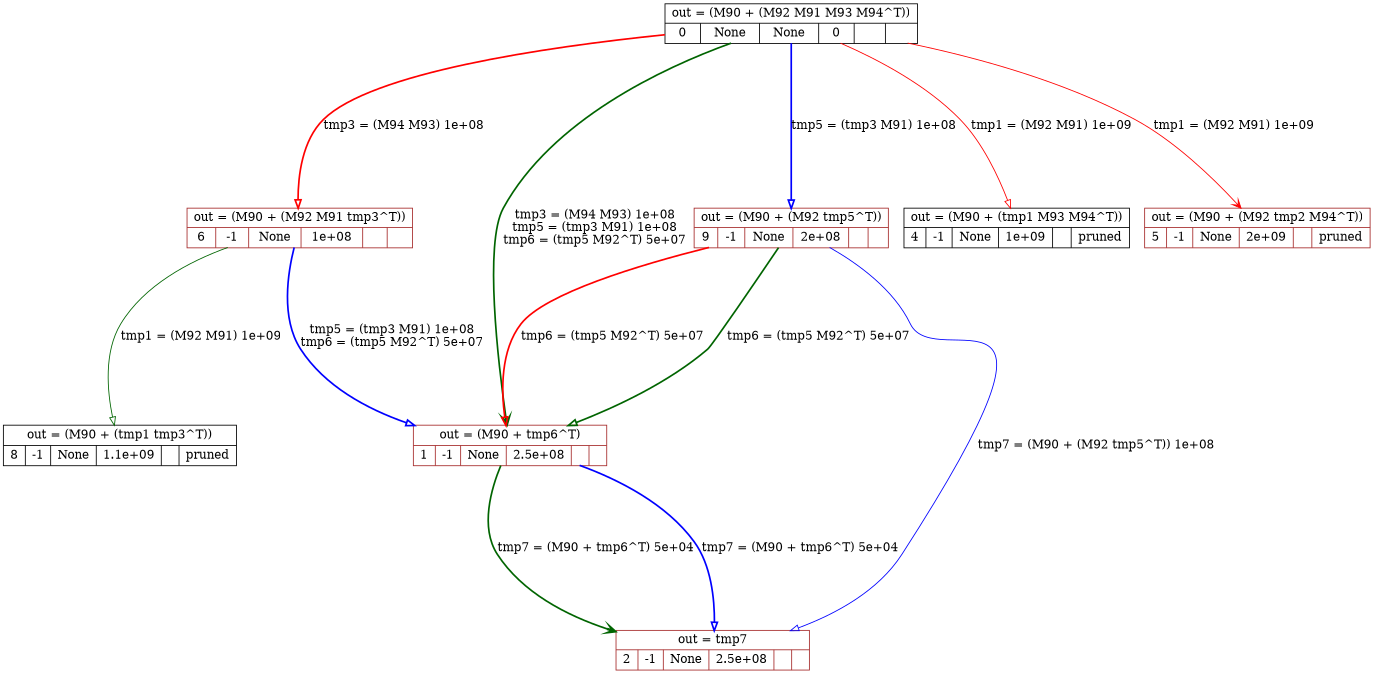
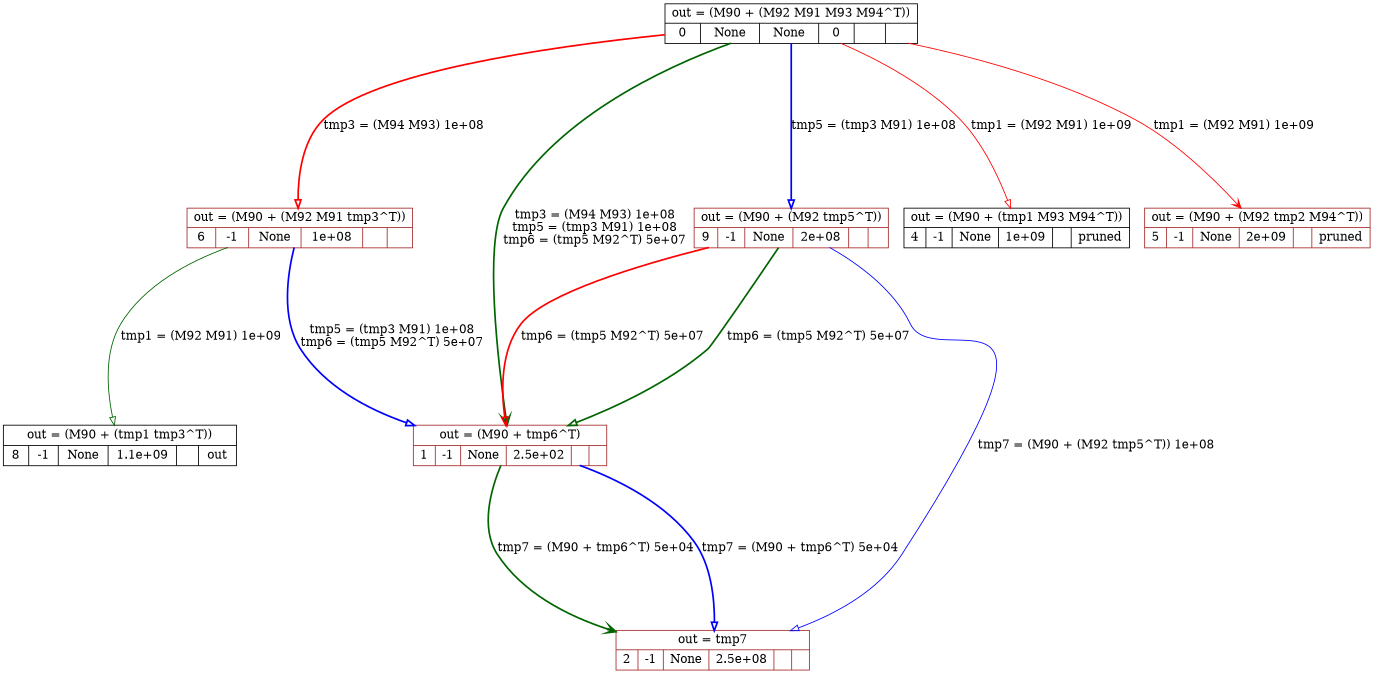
  digraph {
    rankdir=TB
    ranksep=2.5
    node [color=brown shape=record]
    edge [arrowhead=onormal color=darkgreen style=bold]
    n1 [color=black label="{ out = (M90 + (M92 M91 M93 M94^T)) |{ 0 | None | None | 0 |  |  } }"]
-   n2 [label="{ out = (M90 + tmp6^T) |{ 1 | -1 | None | 2.5e+08 |  |  } }"]
+   n2 [label="{ out = (M90 + tmp6^T) |{ 1 | -1 | None | 2.5e+02 |  |  } }"]
    n3 [color=black label="{ out = (M90 + (tmp1 M93 M94^T)) |{ 4 | -1 | None | 1e+09 |  | pruned } }"]
    n4 [label="{ out = (M90 + (M92 tmp2 M94^T)) |{ 5 | -1 | None | 2e+09 |  | pruned } }"]
    n5 [label="{ out = (M90 + (M92 M91 tmp3^T)) |{ 6 | -1 | None | 1e+08 |  |  } }"]
    n6 [label="{ out = (M90 + (M92 tmp5^T)) |{ 9 | -1 | None | 2e+08 |  |  } }"]
    n7 [label="{ out = tmp7 |{ 2 | -1 | None | 2.5e+08 |  |  } }"]
-   n8 [color=black label="{ out = (M90 + (tmp1 tmp3^T)) |{ 8 | -1 | None | 1.1e+09 |  | pruned } }"]
+   n8 [color=black label="{ out = (M90 + (tmp1 tmp3^T)) |{ 8 | -1 | None | 1.1e+09 |  | out } }"]
    n1 -> n2 [arrowhead=vee label="tmp3 = (M94 M93) 1e+08\ntmp5 = (tmp3 M91) 1e+08\ntmp6 = (tmp5 M92^T) 5e+07"]
    n1 -> n3 [color=red label="tmp1 = (M92 M91) 1e+09" style=""]
    n1 -> n4 [arrowhead=vee color=red label="tmp1 = (M92 M91) 1e+09" style=""]
    n1 -> n5 [color=red label="tmp3 = (M94 M93) 1e+08"]
    n1 -> n6 [color=blue label="tmp5 = (tmp3 M91) 1e+08"]
    n2 -> n7 [arrowhead=vee label="tmp7 = (M90 + tmp6^T) 5e+04"]
    n2 -> n7 [color=blue label="tmp7 = (M90 + tmp6^T) 5e+04"]
    n5 -> n2 [color=blue label="tmp5 = (tmp3 M91) 1e+08\ntmp6 = (tmp5 M92^T) 5e+07"]
    n5 -> n8 [label="tmp1 = (M92 M91) 1e+09" style=""]
    n6 -> n2 [label="tmp6 = (tmp5 M92^T) 5e+07"]
    n6 -> n2 [color=red label="tmp6 = (tmp5 M92^T) 5e+07"]
    n6 -> n7 [color=blue label="tmp7 = (M90 + (M92 tmp5^T)) 1e+08" style=""]
  }
